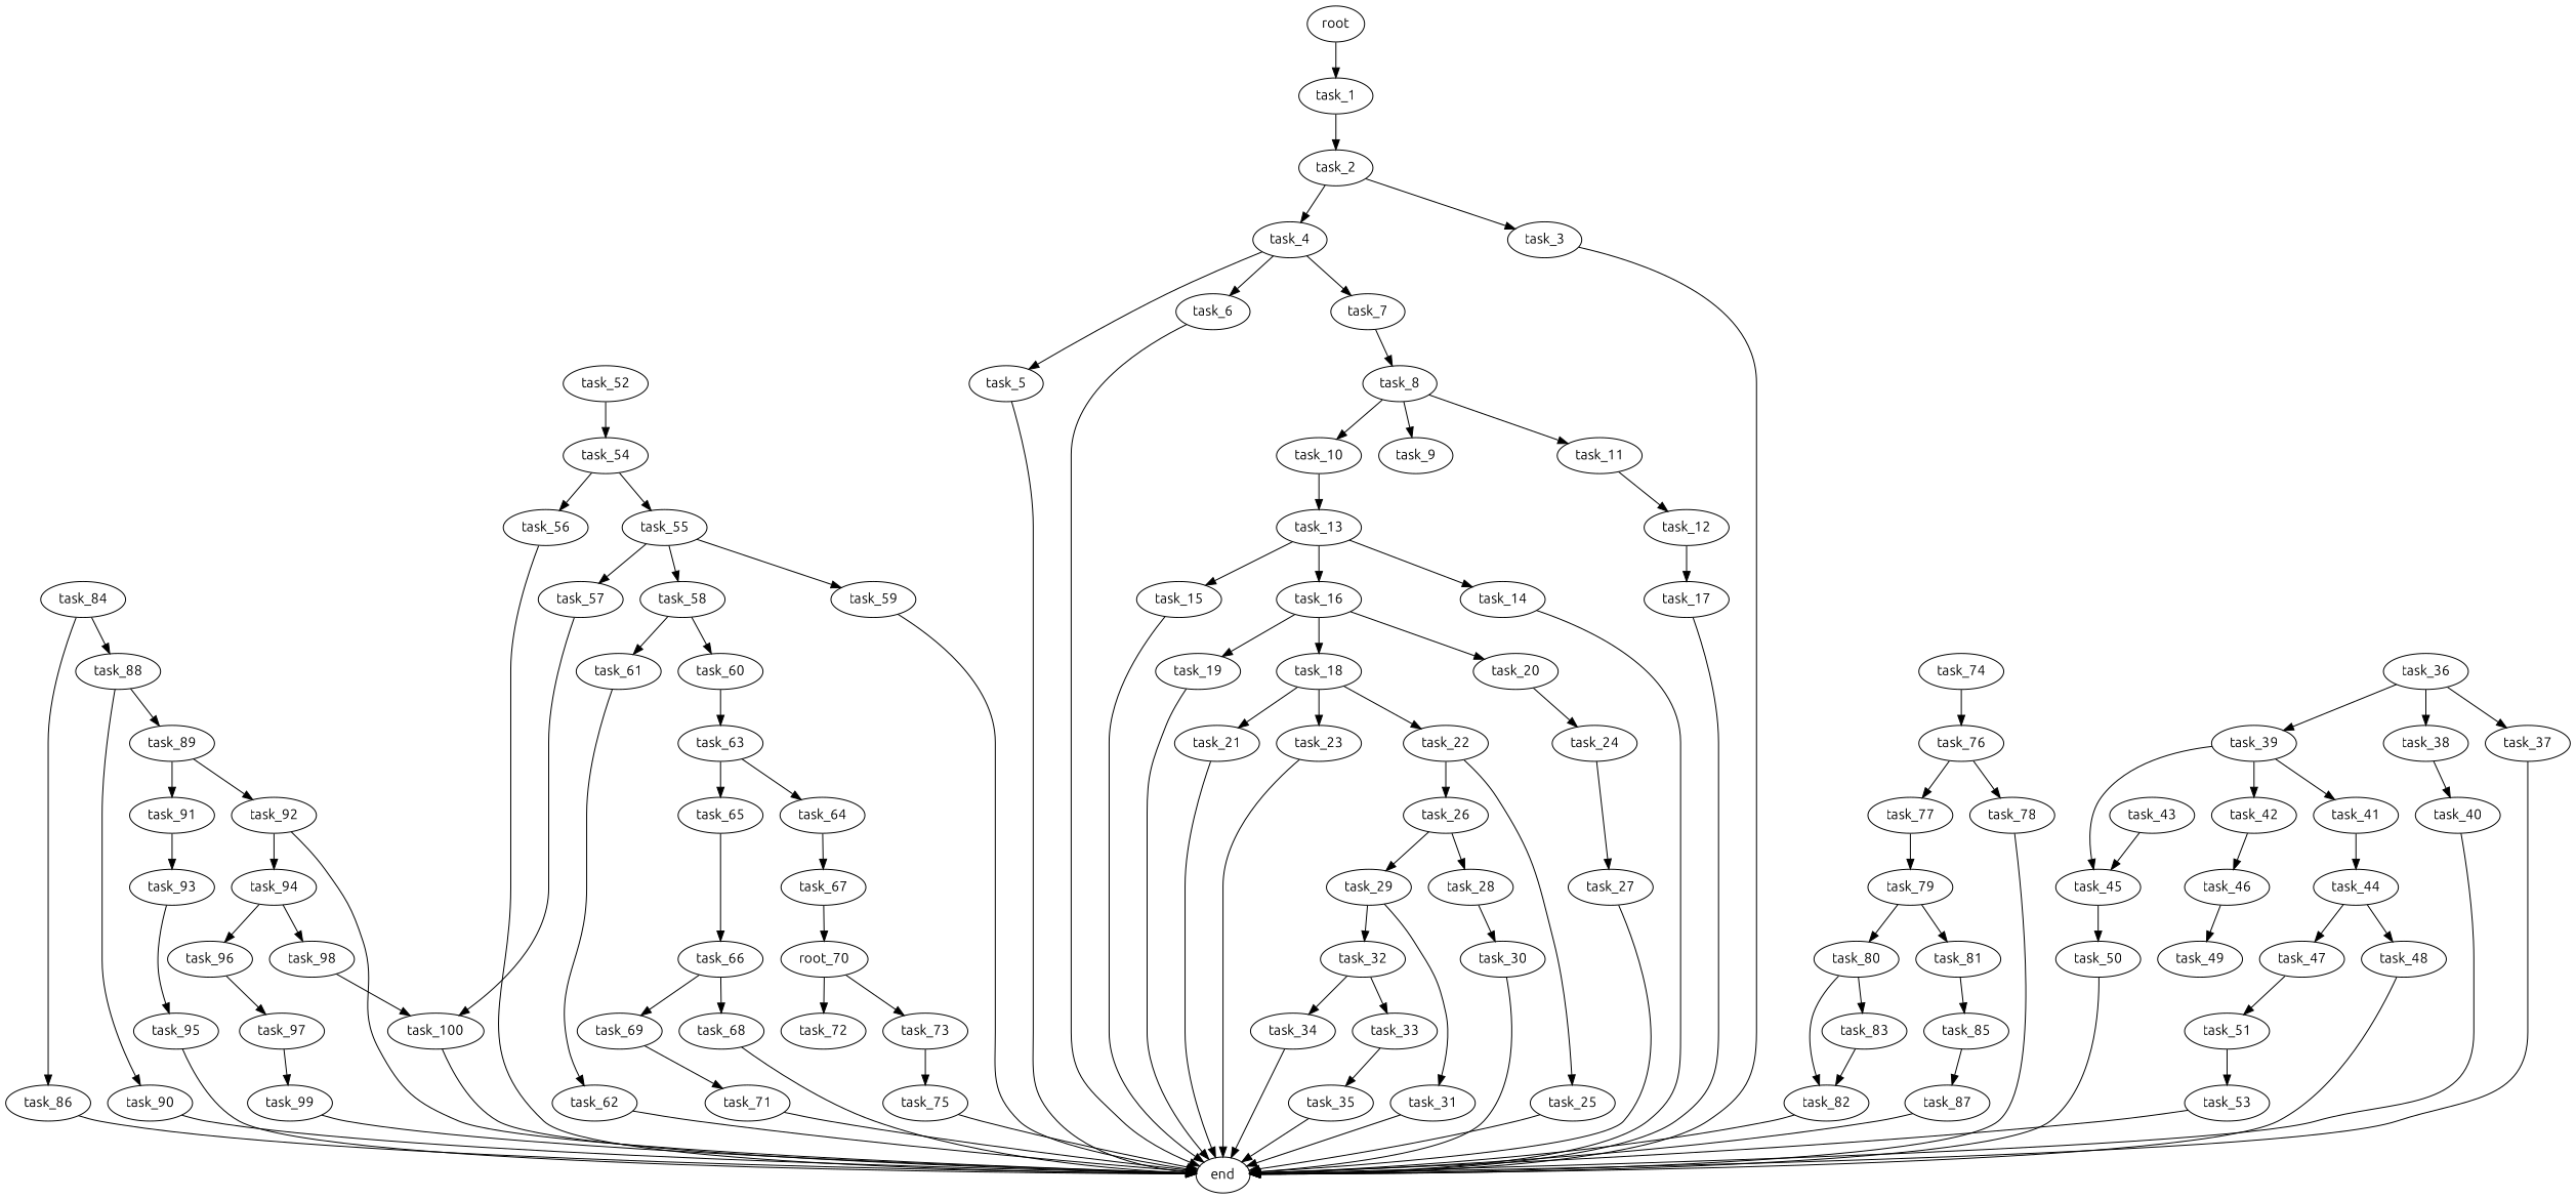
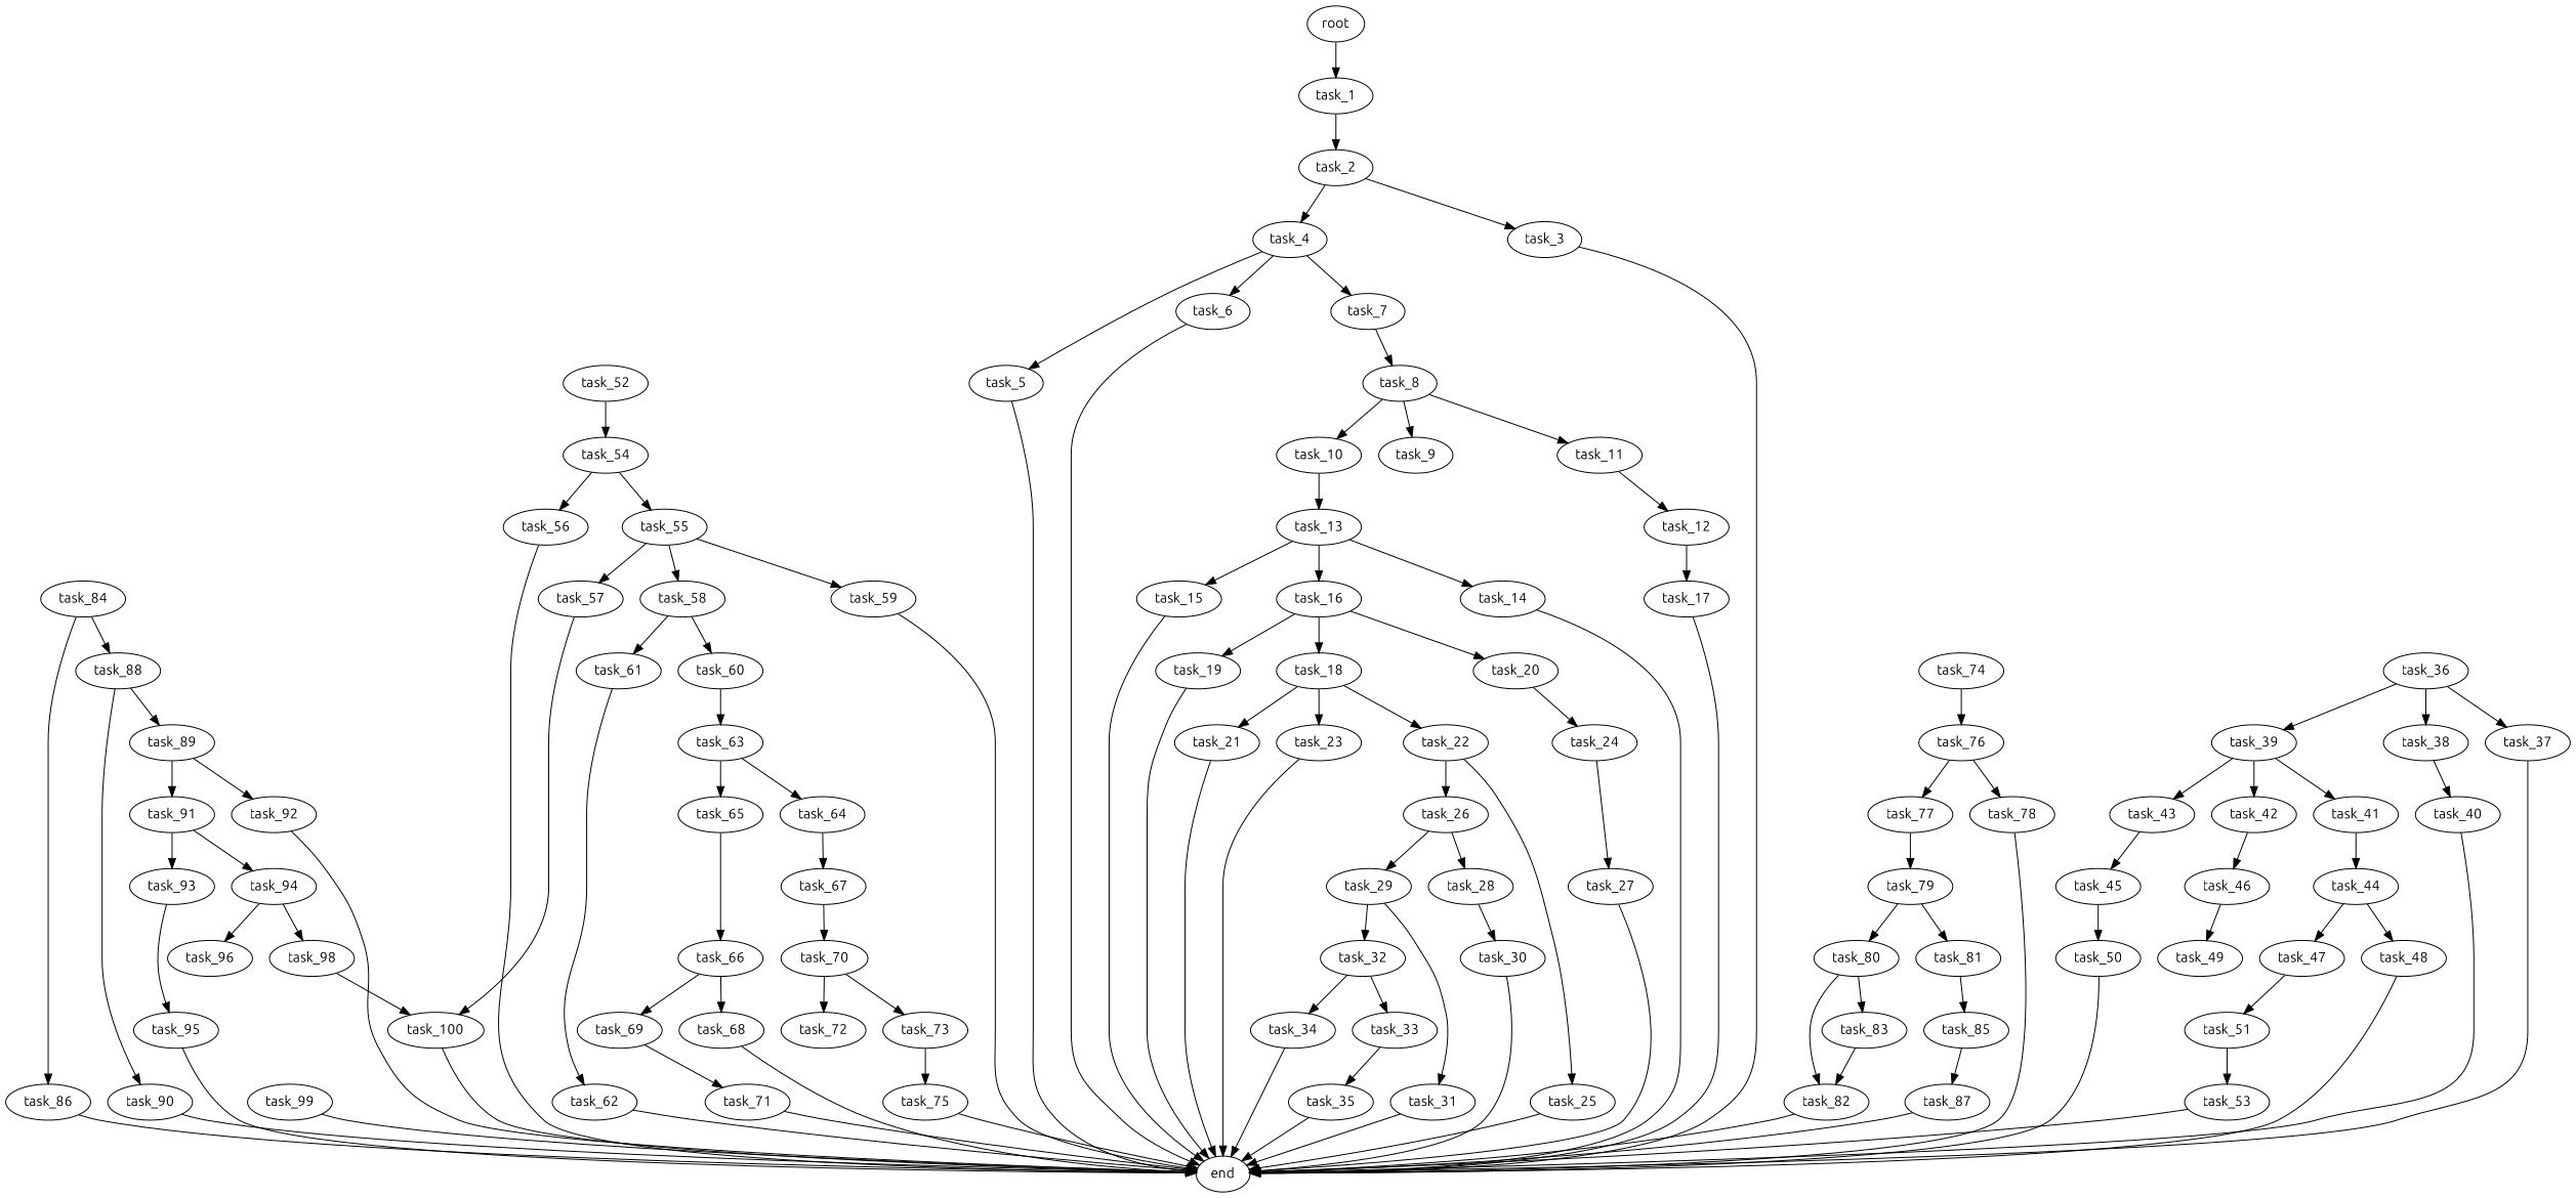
  digraph {
    fontname=Ubuntu
    node [fontname=Ubuntu]
    edge [fontname=Ubuntu]
    task_15
    end
    task_77
    task_79
    task_81
    task_80
    task_62
    task_59
    task_20
    task_24
    task_27
    task_17
    task_89
    task_92
    task_91
    task_94
    task_93
    task_85
    task_87
    task_23
    task_73
    task_75
    task_63
    task_64
    task_65
    task_67
    task_66
    task_45
    task_50
    task_11
    task_12
    task_13
    task_16
    task_14
    task_19
    task_18
    task_54
    task_55
    task_56
    task_58
    task_57
    task_60
    task_61
    task_100
    task_22
    task_21
    task_30
    task_76
    task_78
    task_74
    task_47
    task_51
    task_53
    task_34
    task_25
    task_44
    task_48
-   task_70 [label=root_70]
+   task_70
    task_72
    task_29
    task_31
    task_32
    task_33
    task_68
    task_69
    task_71
    task_2
    task_4
    task_3
    task_5
    task_6
    task_7
    task_8
    task_86
    task_36
    task_39
    task_38
    task_37
    task_42
    task_43
    task_41
    task_40
    task_96
    task_98
-   task_97
    task_95
    task_99
    task_82
    task_83
    task_52
    task_1
    task_84
    task_88
    task_26
    task_28
    task_90
    task_46
    task_49
    task_10
    task_35
    task_9
    root
    task_15 -> end
    task_77 -> task_79
    task_79 -> task_81
    task_79 -> task_80
    task_81 -> task_85
    task_80 -> task_82
    task_80 -> task_83
    task_62 -> end
    task_59 -> end
    task_20 -> task_24
    task_24 -> task_27
    task_27 -> end
    task_17 -> end
    task_89 -> task_92
    task_89 -> task_91
    task_92 -> end
-   task_92 -> task_94
+   task_91 -> task_94
    task_91 -> task_93
    task_94 -> task_96
    task_94 -> task_98
    task_93 -> task_95
    task_85 -> task_87
    task_87 -> end
    task_23 -> end
    task_73 -> task_75
    task_75 -> end
    task_63 -> task_64
    task_63 -> task_65
    task_64 -> task_67
    task_65 -> task_66
    task_67 -> task_70
    task_66 -> task_68
    task_66 -> task_69
    task_45 -> task_50
    task_50 -> end
    task_11 -> task_12
    task_12 -> task_17
    task_13 -> task_15
    task_13 -> task_16
    task_13 -> task_14
    task_16 -> task_20
    task_16 -> task_19
    task_16 -> task_18
    task_14 -> end
    task_19 -> end
    task_18 -> task_23
    task_18 -> task_22
    task_18 -> task_21
    task_54 -> task_55
    task_54 -> task_56
    task_55 -> task_59
    task_55 -> task_58
    task_55 -> task_57
    task_56 -> end
    task_58 -> task_60
    task_58 -> task_61
    task_57 -> task_100
    task_60 -> task_63
    task_61 -> task_62
    task_100 -> end
    task_22 -> task_25
    task_22 -> task_26
    task_21 -> end
    task_30 -> end
    task_76 -> task_77
    task_76 -> task_78
    task_78 -> end
    task_74 -> task_76
    task_47 -> task_51
    task_51 -> task_53
    task_53 -> end
    task_34 -> end
    task_25 -> end
    task_44 -> task_47
    task_44 -> task_48
    task_48 -> end
    task_70 -> task_73
    task_70 -> task_72
    task_29 -> task_31
    task_29 -> task_32
    task_31 -> end
    task_32 -> task_34
    task_32 -> task_33
    task_33 -> task_35
    task_68 -> end
    task_69 -> task_71
    task_71 -> end
    task_2 -> task_4
    task_2 -> task_3
    task_4 -> task_5
    task_4 -> task_6
    task_4 -> task_7
    task_3 -> end
    task_5 -> end
    task_6 -> end
    task_7 -> task_8
    task_8 -> task_11
    task_8 -> task_10
    task_8 -> task_9
    task_86 -> end
    task_36 -> task_39
    task_36 -> task_38
    task_36 -> task_37
    task_39 -> task_42
-   task_39 -> task_45
+   task_39 -> task_43
    task_39 -> task_41
    task_38 -> task_40
    task_37 -> end
    task_42 -> task_46
    task_43 -> task_45
    task_41 -> task_44
    task_40 -> end
-   task_96 -> task_97
    task_98 -> task_100
-   task_97 -> task_99
    task_95 -> end
    task_99 -> end
    task_82 -> end
    task_83 -> task_82
    task_52 -> task_54
    task_1 -> task_2
    task_84 -> task_86
    task_84 -> task_88
    task_88 -> task_89
    task_88 -> task_90
    task_26 -> task_29
    task_26 -> task_28
    task_28 -> task_30
    task_90 -> end
    task_46 -> task_49
    task_10 -> task_13
    task_35 -> end
    root -> task_1
  }
